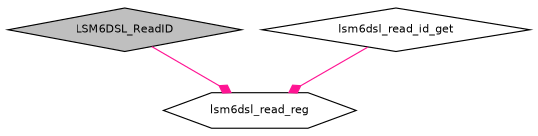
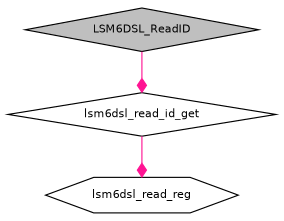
  digraph {
    rankdir=TB
    node [color=black fillcolor=white fontname=Helvetica fontsize=10 shape=diamond style=filled]
    edge [arrowhead=diamond color=deeppink fontname=Helvetica fontsize=10 labelfontname=Helvetica labelfontsize=10 style=solid]
    n1 [fillcolor=grey75 fontcolor=black height=0.2 label=LSM6DSL_ReadID width=0.4]
    n2 [height=0.2 label=lsm6dsl_read_id_get width=0.4]
    n3 [height=0.2 label=lsm6dsl_read_reg shape=hexagon width=0.4]
-   n1 -> n3
+   n1 -> n2
    n2 -> n3
  }
